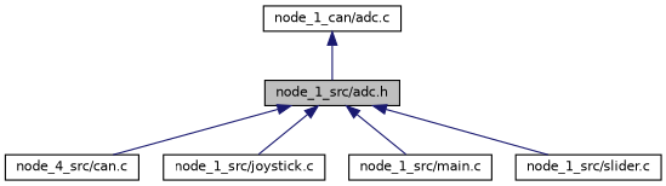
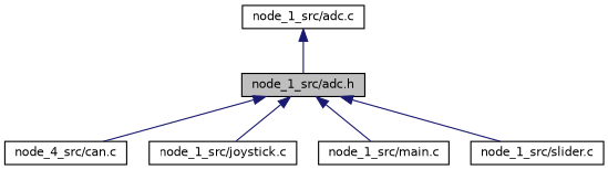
  digraph {
    node [color=black fillcolor=white fontname=Helvetica fontsize=10 shape=record style=filled]
    edge [color=midnightblue dir=back fontname=Helvetica fontsize=10 labelfontname=Helvetica labelfontsize=10 style=solid]
    n1 [fillcolor=grey75 fontcolor=black height=0.2 label="node_1_src/adc.h" width=0.4]
    n2 [height=0.2 label="node_4_src/can.c" width=0.4]
    n3 [height=0.2 label="node_1_src/joystick.c" width=0.4]
    n4 [height=0.2 label="node_1_src/main.c" width=0.4]
    n5 [height=0.2 label="node_1_src/slider.c" width=0.4]
-   n6 [height=0.2 label="node_1_can/adc.c" width=0.4]
+   n6 [height=0.2 label="node_1_src/adc.c" width=0.4]
    n1 -> n2
    n1 -> n3
    n1 -> n4
    n1 -> n5
    n6 -> n1
  }
